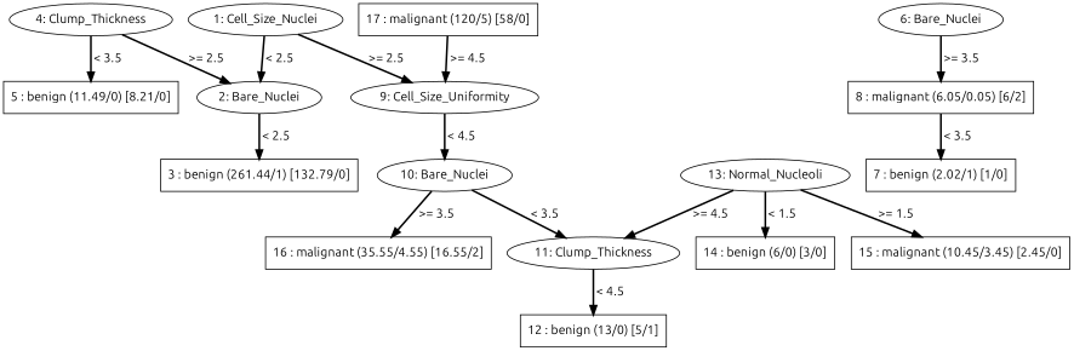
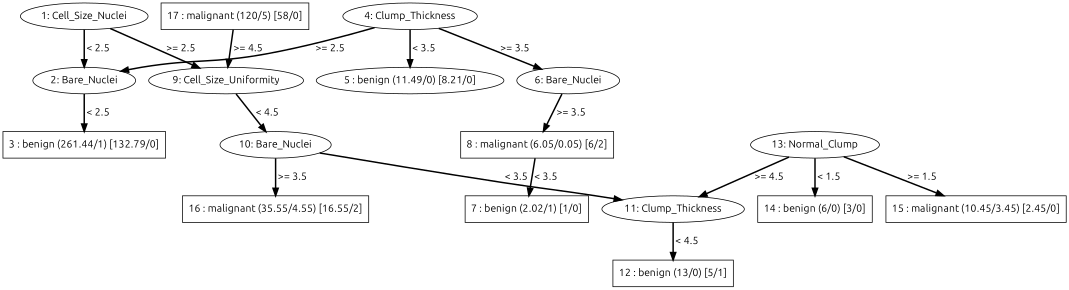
  digraph {
    fontname=Ubuntu
    node [fontname=Ubuntu shape=box]
    edge [fontname=Ubuntu style=bold]
    n1 [label="1: Cell_Size_Nuclei" shape=""]
    n2 [label="2: Bare_Nuclei" shape=""]
    n3 [label="9: Cell_Size_Uniformity" shape=""]
    n4 [label="3 : benign (261.44/1) [132.79/0]"]
    n5 [label="10: Bare_Nuclei" shape=""]
    n6 [label="4: Clump_Thickness" shape=""]
-   n7 [label="5 : benign (11.49/0) [8.21/0]"]
+   n7 [label="5 : benign (11.49/0) [8.21/0]" shape=ellipse]
    n8 [label="6: Bare_Nuclei" shape=""]
    n9 [label="8 : malignant (6.05/0.05) [6/2]"]
    n10 [label="7 : benign (2.02/1) [1/0]"]
    n11 [label="11: Clump_Thickness" shape=""]
    n12 [label="16 : malignant (35.55/4.55) [16.55/2]"]
    n13 [label="17 : malignant (120/5) [58/0]"]
    n14 [label="12 : benign (13/0) [5/1]"]
-   n15 [label="13: Normal_Nucleoli" shape=""]
+   n15 [label="13: Normal_Clump" shape=""]
    n16 [label="14 : benign (6/0) [3/0]"]
    n17 [label="15 : malignant (10.45/3.45) [2.45/0]"]
    n1 -> n2 [label=" < 2.5"]
    n1 -> n3 [label=" >= 2.5"]
    n2 -> n4 [label=" < 2.5"]
    n3 -> n5 [label=" < 4.5"]
    n5 -> n11 [label=" < 3.5"]
    n5 -> n12 [label=" >= 3.5"]
    n6 -> n2 [label=" >= 2.5"]
    n6 -> n7 [label=" < 3.5"]
+   n6 -> n8 [label=" >= 3.5"]
    n8 -> n9 [label=" >= 3.5"]
    n9 -> n10 [label=" < 3.5"]
    n11 -> n14 [label=" < 4.5"]
    n13 -> n3 [label=" >= 4.5"]
    n15 -> n11 [label=" >= 4.5"]
    n15 -> n16 [label=" < 1.5"]
    n15 -> n17 [label=" >= 1.5"]
  }
